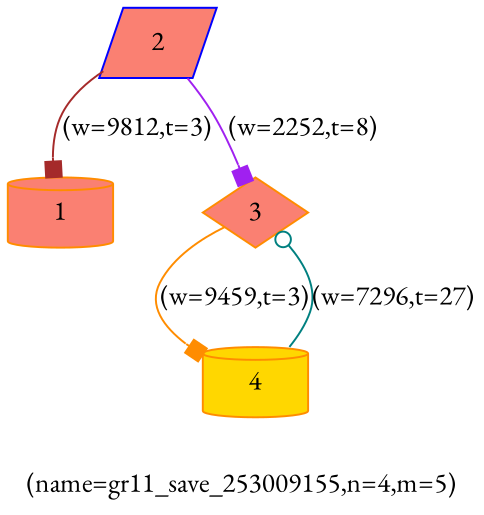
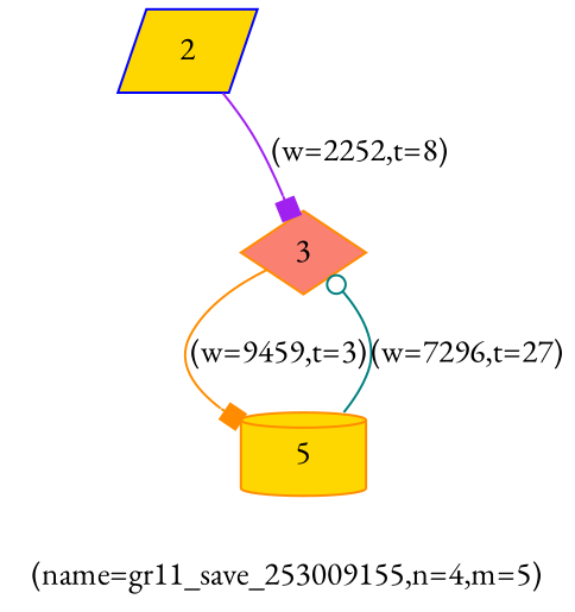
  digraph {
    fontname="EB Garamond"
    label="(name=gr11_save_253009155,n=4,m=5)"
    node [color=darkorange fillcolor=salmon fontname="EB Garamond" shape=cylinder style=filled]
    edge [arrowhead=box fontname="EB Garamond"]
-   n1 [label=1]
-   n2 [color=blue label=2 shape=parallelogram]
+   n2 [color=blue fillcolor=gold label=2 shape=parallelogram]
    n3 [label=3 shape=diamond]
-   n4 [fillcolor=gold label=4]
-   n2 -> n1 [color=brown label="(w=9812,t=3)"]
+   n4 [fillcolor=gold label=5]
    n2 -> n3 [color=purple label="(w=2252,t=8)"]
    n3 -> n4 [color=darkorange label="(w=9459,t=3)"]
    n4 -> n3 [arrowhead=odot color=teal label="(w=7296,t=27)"]
  }
